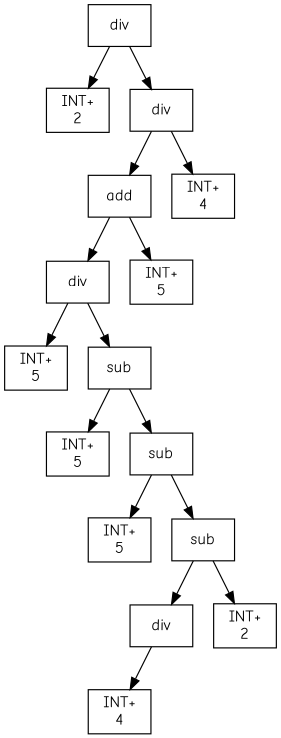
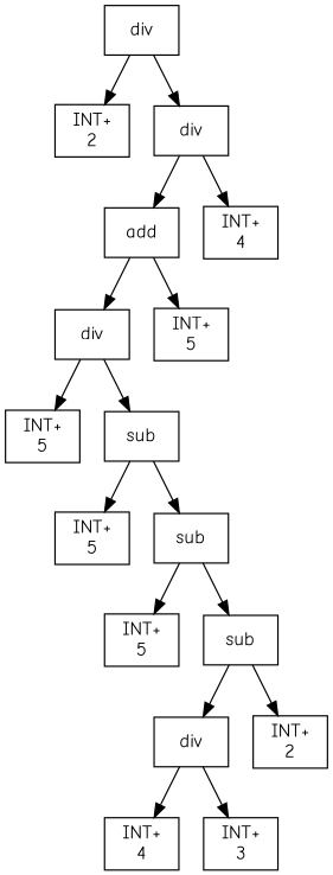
  digraph {
    fontname="Comic Neue"
    node [shape=box fontname="Comic Neue"]
    edge [fontname="Comic Neue"]
    n1 [label=div]
    n2 [label="INT+\n2"]
    n3 [label=div]
    n4 [label=add]
    n5 [label="INT+\n4"]
    n6 [label=div]
    n7 [label="INT+\n5"]
    n8 [label="INT+\n5"]
    n9 [label=sub]
    n10 [label="INT+\n5"]
    n11 [label=sub]
    n12 [label="INT+\n5"]
    n13 [label=sub]
    n14 [label=div]
    n15 [label="INT+\n2"]
    n16 [label="INT+\n4"]
+   n17 [label="INT+\n3"]
    n1 -> n2
    n1 -> n3
    n3 -> n4
    n3 -> n5
    n4 -> n6
    n4 -> n7
    n6 -> n8
    n6 -> n9
    n9 -> n10
    n9 -> n11
    n11 -> n12
    n11 -> n13
    n13 -> n14
    n13 -> n15
    n14 -> n16
+   n14 -> n17
  }
